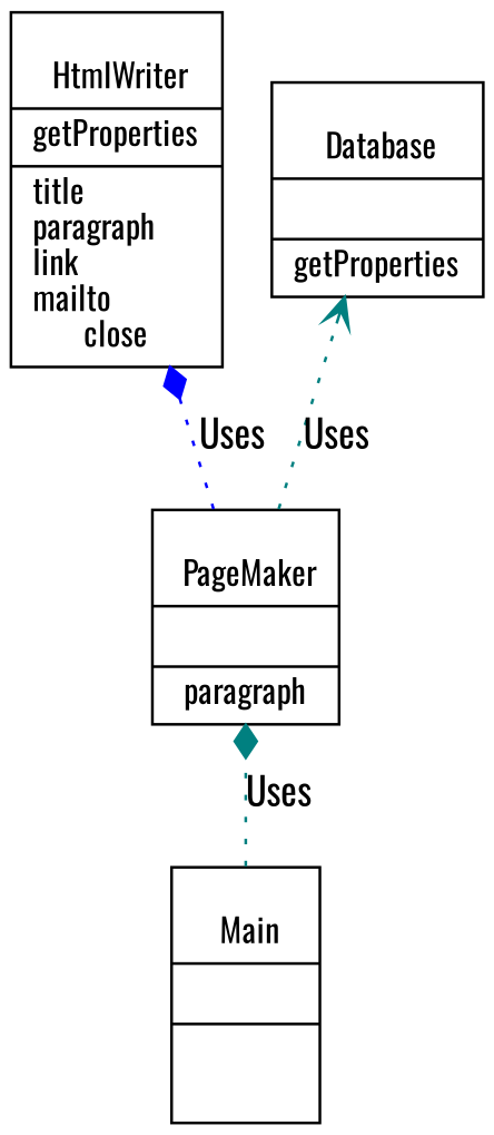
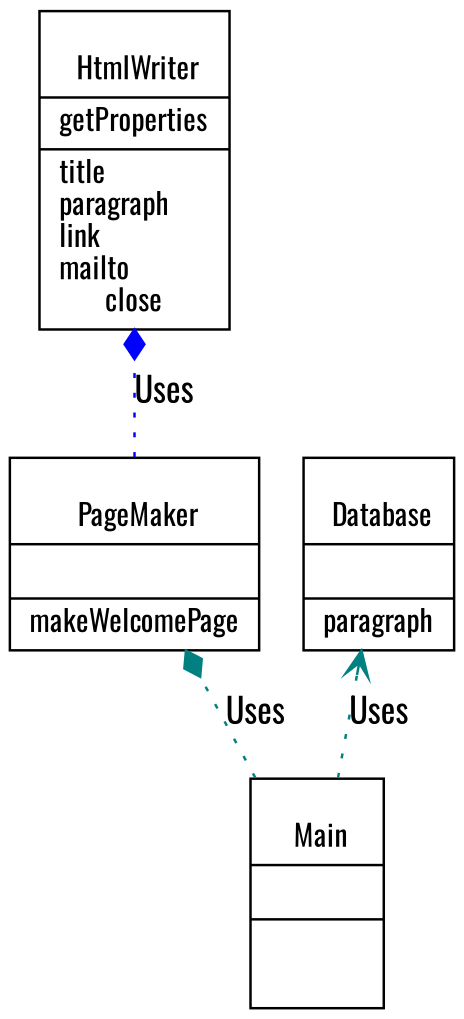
  digraph {
    fontname=Oswald
    fontsize=13
    rankdir=BT
    node [fontname=Oswald fontsize=12 shape=record]
    edge [arrowhead=diamond color=teal fontname=Oswald style=dotted]
    n1 [label="{\n      Main|\l|\l\n    }"]
-   n2 [label="{\n      PageMaker| \l|paragraph\n    }"]
+   n2 [label="{\n      PageMaker| \l|makeWelcomePage\n    }"]
    n3 [label="{\n      HtmlWriter|getProperties|title\lparagraph\llink\lmailto\lclose\n      }"]
-   n4 [label="{\n      Database| \l|getProperties\n      }"]
+   n4 [label="{\n      Database| \l|paragraph\n      }"]
    n1 -> n2 [label=Uses]
    n2 -> n3 [color=blue label=Uses]
-   n2 -> n4 [arrowhead=vee label=Uses]
+   n1 -> n4 [arrowhead=vee label=Uses]
  }
